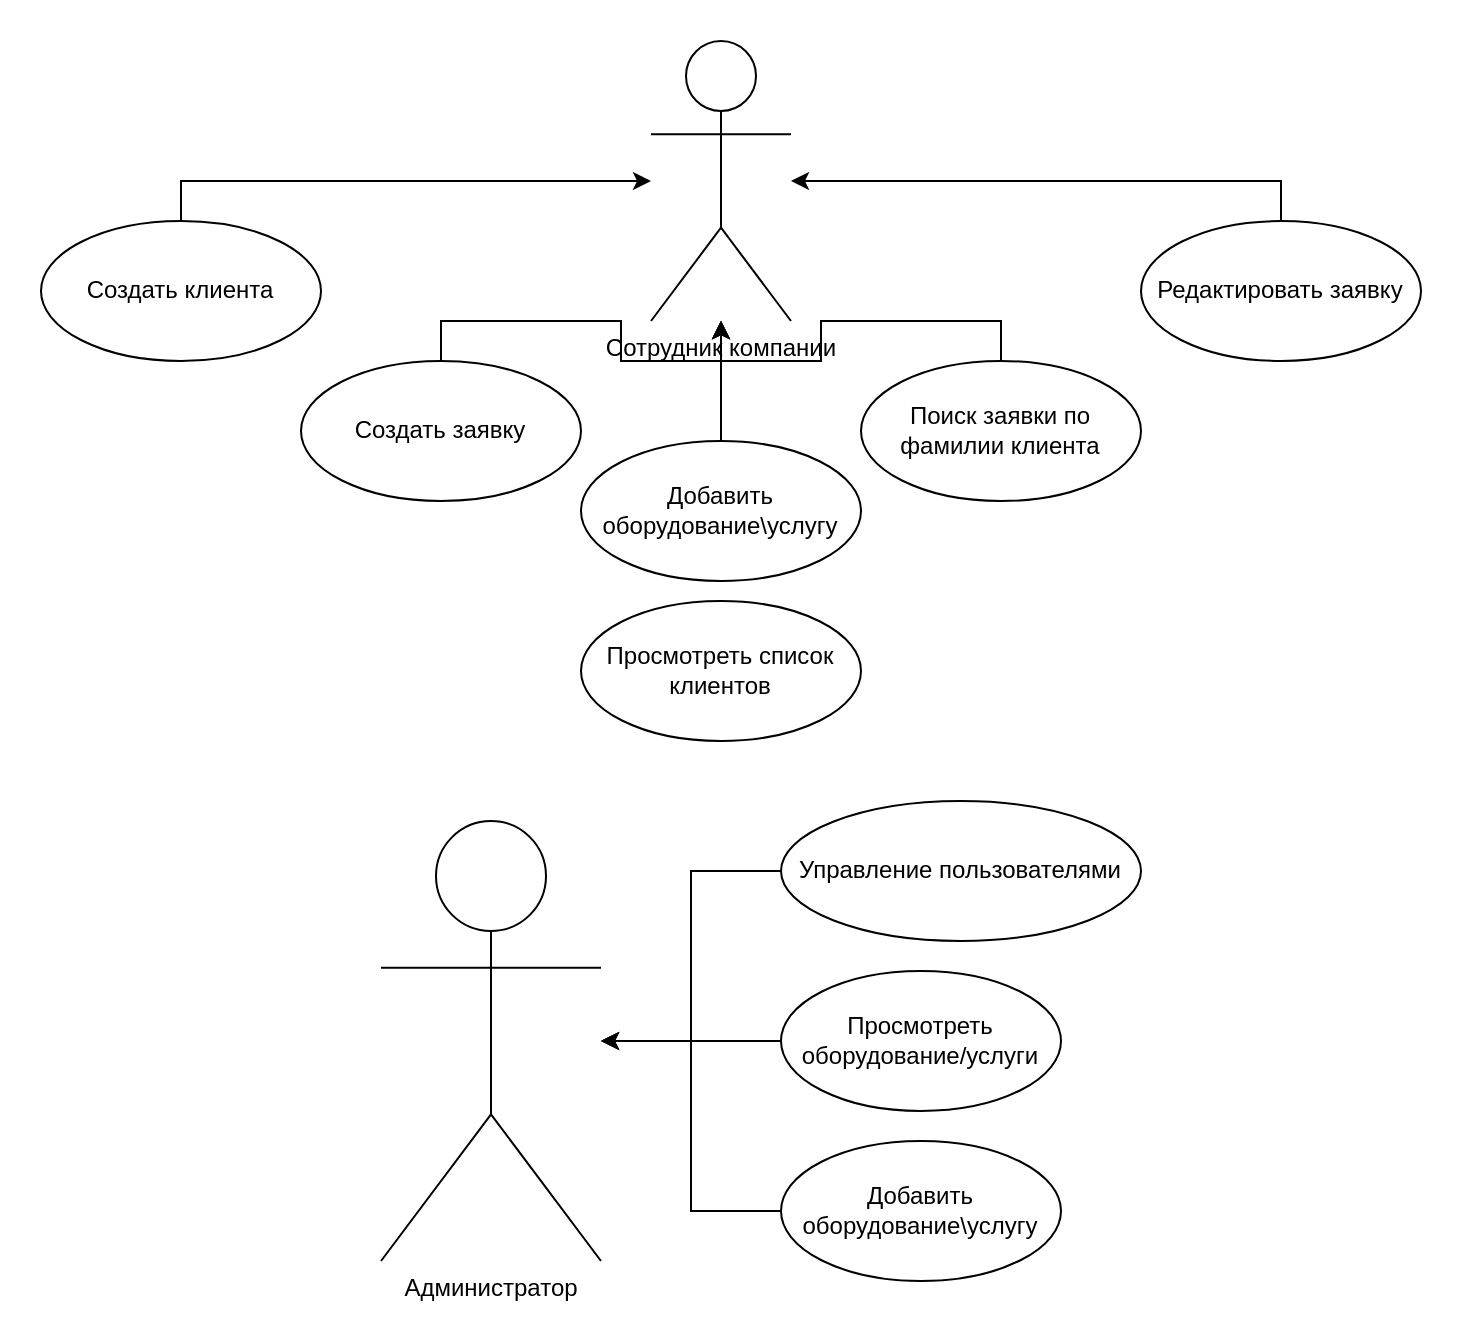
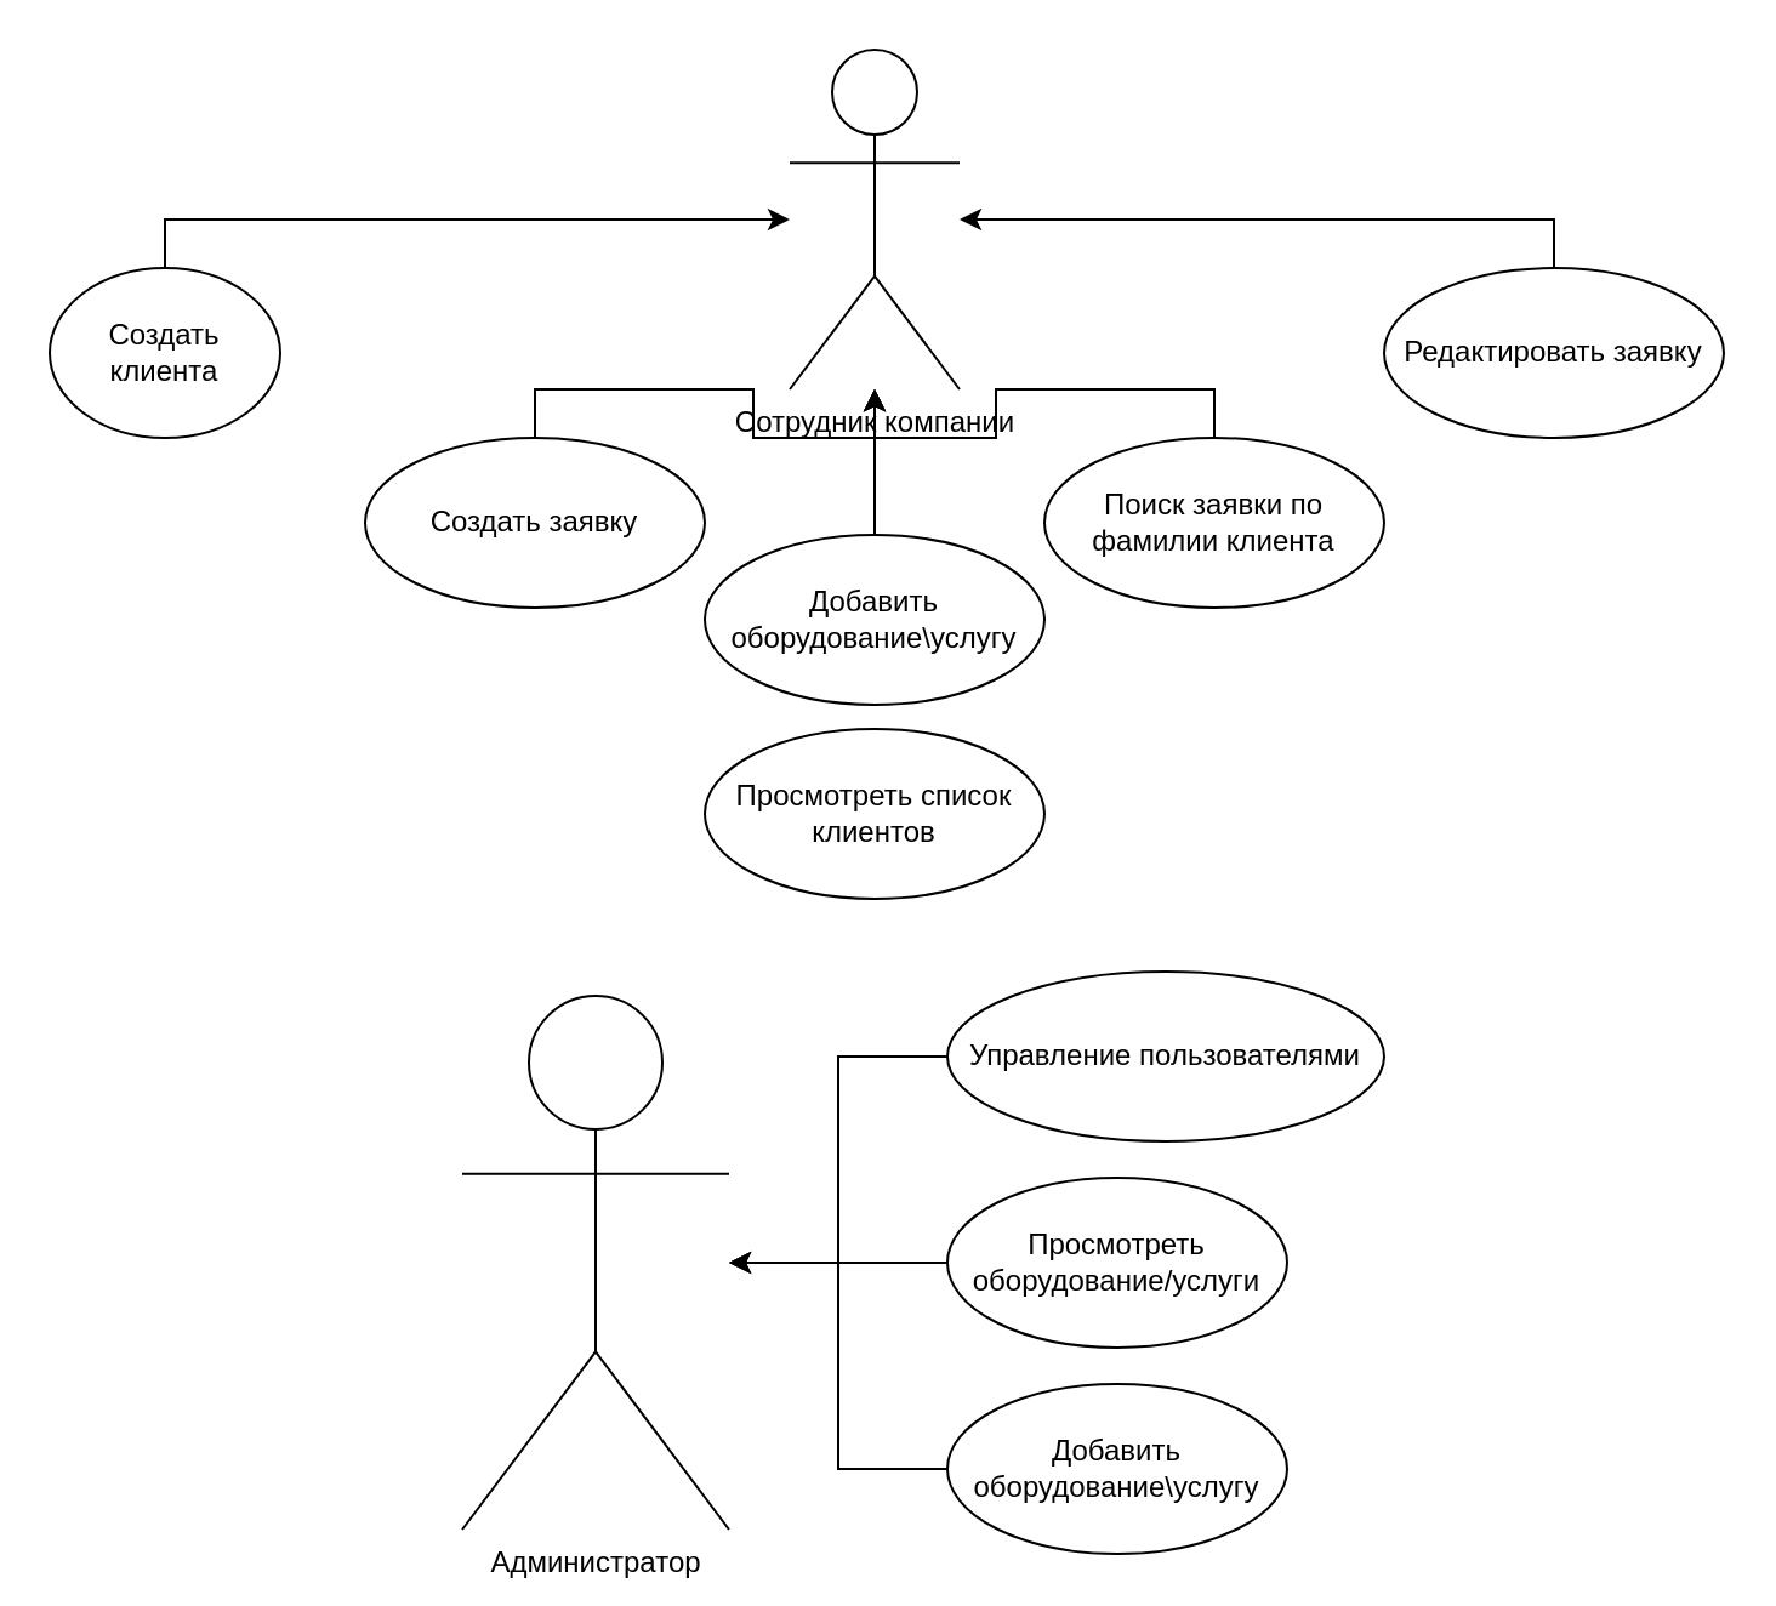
  <mxCell id="0" />
  <mxCell id="1" parent="0" />
  <mxCell id="2" value="Сотрудник компании" style="shape=umlActor;verticalLabelPosition=bottom;verticalAlign=top;html=1;outlineConnect=0;" vertex="1" parent="1"><mxGeometry x="325" y="20" width="70" height="140" as="geometry" /></mxCell>
  <mxCell id="3" value="Администратор" style="shape=umlActor;verticalLabelPosition=bottom;verticalAlign=top;html=1;outlineConnect=0;" vertex="1" parent="1"><mxGeometry x="190" y="410" width="110" height="220" as="geometry" /></mxCell>
  <mxCell id="4" style="edgeStyle=orthogonalEdgeStyle;rounded=0;orthogonalLoop=1;jettySize=auto;html=1;exitX=0.5;exitY=0;exitDx=0;exitDy=0;" edge="1" parent="1" source="21" target="2"><mxGeometry relative="1" as="geometry" /></mxCell>
  <mxCell id="5" style="edgeStyle=orthogonalEdgeStyle;rounded=0;orthogonalLoop=1;jettySize=auto;html=1;exitX=0.5;exitY=0;exitDx=0;exitDy=0;" edge="1" parent="1" source="6" target="2"><mxGeometry relative="1" as="geometry" /></mxCell>
- <mxCell id="6" value="Создать клиента" style="ellipse;whiteSpace=wrap;html=1;" vertex="1" parent="1"><mxGeometry x="20" y="110" width="140" height="70" as="geometry" /></mxCell>
+ <mxCell id="6" value="Создать клиента" style="ellipse;whiteSpace=wrap;html=1;" vertex="1" parent="1"><mxGeometry x="20" y="110" width="95" height="70" as="geometry" /></mxCell>
  <mxCell id="7" value="Просмотреть список клиентов" style="ellipse;whiteSpace=wrap;html=1;" vertex="1" parent="1"><mxGeometry x="290" y="300" width="140" height="70" as="geometry" /></mxCell>
  <mxCell id="8" style="edgeStyle=orthogonalEdgeStyle;rounded=0;orthogonalLoop=1;jettySize=auto;html=1;exitX=0.5;exitY=0;exitDx=0;exitDy=0;" edge="1" parent="1" source="9" target="2"><mxGeometry relative="1" as="geometry" /></mxCell>
  <mxCell id="9" value="Редактировать заявку" style="ellipse;whiteSpace=wrap;html=1;" vertex="1" parent="1"><mxGeometry x="570" y="110" width="140" height="70" as="geometry" /></mxCell>
  <mxCell id="10" style="edgeStyle=orthogonalEdgeStyle;rounded=0;orthogonalLoop=1;jettySize=auto;html=1;exitX=0.5;exitY=0;exitDx=0;exitDy=0;" edge="1" parent="1" source="21" target="2"><mxGeometry relative="1" as="geometry" /></mxCell>
  <mxCell id="11" style="edgeStyle=orthogonalEdgeStyle;rounded=0;orthogonalLoop=1;jettySize=auto;html=1;exitX=0.5;exitY=0;exitDx=0;exitDy=0;" edge="1" parent="1" source="22" target="2"><mxGeometry relative="1" as="geometry" /></mxCell>
  <mxCell id="12" style="edgeStyle=orthogonalEdgeStyle;rounded=0;orthogonalLoop=1;jettySize=auto;html=1;exitX=0.5;exitY=0;exitDx=0;exitDy=0;" edge="1" parent="1" source="22" target="2"><mxGeometry relative="1" as="geometry" /></mxCell>
  <mxCell id="13" style="edgeStyle=orthogonalEdgeStyle;rounded=0;orthogonalLoop=1;jettySize=auto;html=1;exitX=0.5;exitY=0;exitDx=0;exitDy=0;" edge="1" parent="1" source="14" target="2"><mxGeometry relative="1" as="geometry" /></mxCell>
  <mxCell id="14" value="Поиск заявки по фамилии клиента" style="ellipse;whiteSpace=wrap;html=1;" vertex="1" parent="1"><mxGeometry x="430" y="180" width="140" height="70" as="geometry" /></mxCell>
  <mxCell id="15" style="edgeStyle=orthogonalEdgeStyle;rounded=0;orthogonalLoop=1;jettySize=auto;html=1;exitX=0;exitY=0.5;exitDx=0;exitDy=0;" edge="1" parent="1" source="16" target="3"><mxGeometry relative="1" as="geometry" /></mxCell>
  <mxCell id="16" value="Просмотреть оборудование/услуги" style="ellipse;whiteSpace=wrap;html=1;" vertex="1" parent="1"><mxGeometry x="390" y="485" width="140" height="70" as="geometry" /></mxCell>
  <mxCell id="17" value="" style="edgeStyle=orthogonalEdgeStyle;rounded=0;orthogonalLoop=1;jettySize=auto;html=1;" edge="1" parent="1" source="18" target="3"><mxGeometry relative="1" as="geometry" /></mxCell>
  <mxCell id="18" value="Добавить оборудование\услугу" style="ellipse;whiteSpace=wrap;html=1;" vertex="1" parent="1"><mxGeometry x="390" y="570" width="140" height="70" as="geometry" /></mxCell>
  <mxCell id="19" style="edgeStyle=orthogonalEdgeStyle;rounded=0;orthogonalLoop=1;jettySize=auto;html=1;exitX=0;exitY=0.5;exitDx=0;exitDy=0;" edge="1" parent="1" source="20" target="3"><mxGeometry relative="1" as="geometry"><Array as="points"><mxPoint x="345" y="435" /><mxPoint x="345" y="520" /></Array></mxGeometry></mxCell>
  <mxCell id="20" value="Управление пользователями" style="ellipse;whiteSpace=wrap;html=1;" vertex="1" parent="1"><mxGeometry x="390" y="400" width="180" height="70" as="geometry" /></mxCell>
  <mxCell id="21" value="Создать заявку" style="ellipse;whiteSpace=wrap;html=1;" vertex="1" parent="1"><mxGeometry x="150" y="180" width="140" height="70" as="geometry" /></mxCell>
  <mxCell id="22" value="Добавить оборудование\услугу" style="ellipse;whiteSpace=wrap;html=1;" vertex="1" parent="1"><mxGeometry x="290" y="220" width="140" height="70" as="geometry" /></mxCell>
